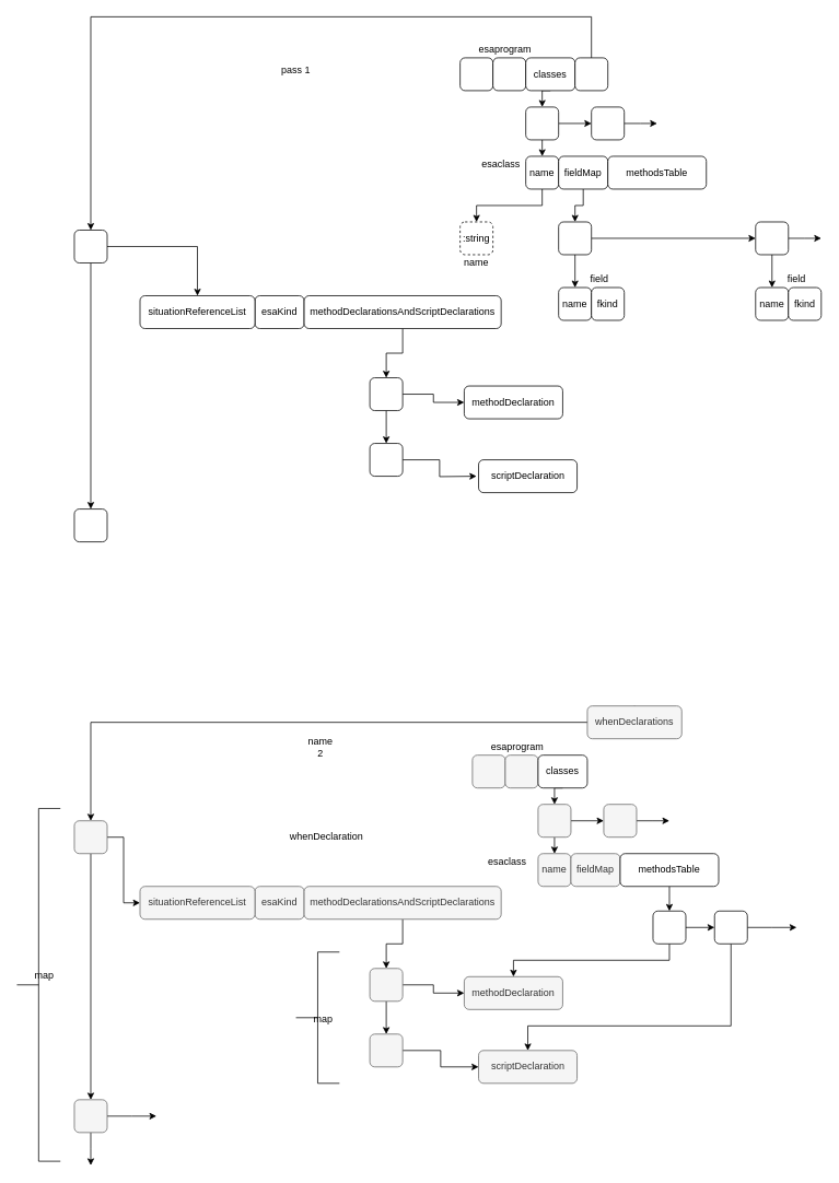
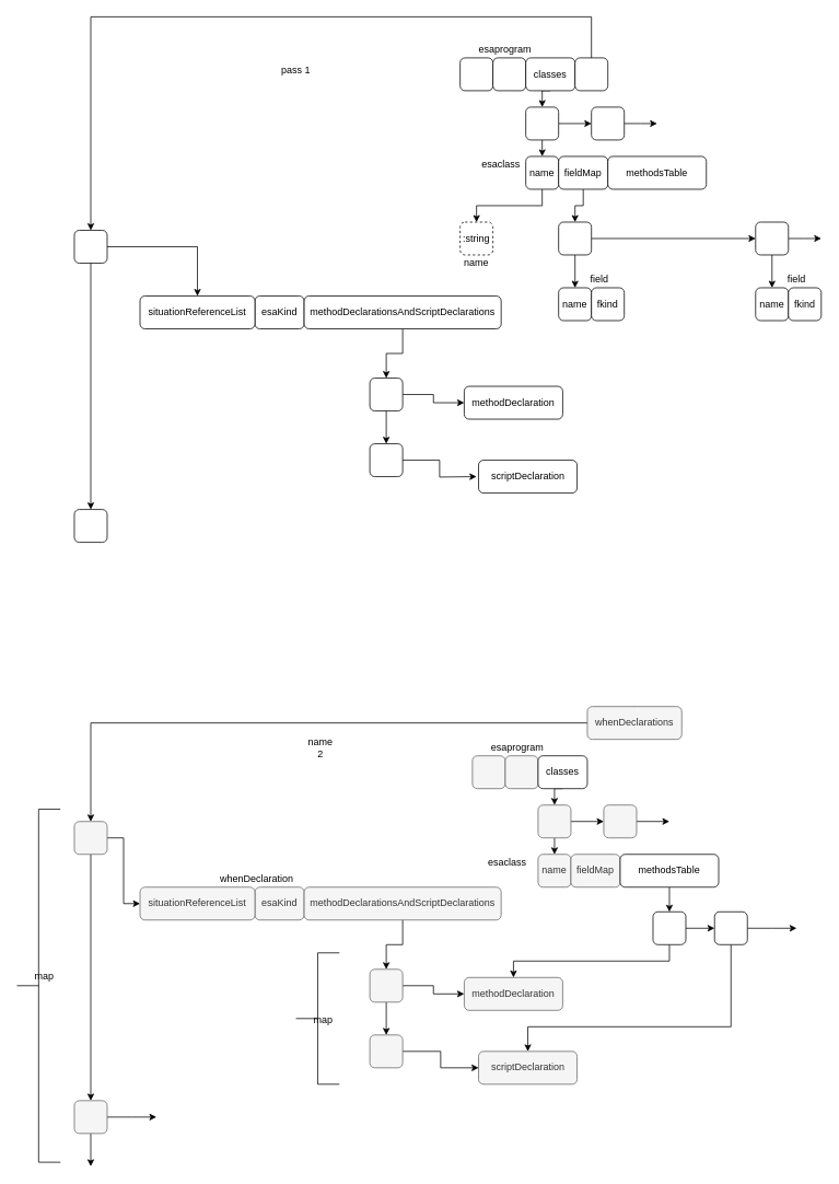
  <mxCell id="0" />
  <mxCell id="1" parent="0" />
  <mxCell id="2" value="" style="rounded=1;whiteSpace=wrap;html=1;" parent="1" vertex="1"><mxGeometry x="560" y="70" width="40" height="40" as="geometry" /></mxCell>
  <mxCell id="3" value="" style="rounded=1;whiteSpace=wrap;html=1;" parent="1" vertex="1"><mxGeometry x="600" y="70" width="40" height="40" as="geometry" /></mxCell>
  <mxCell id="4" style="edgeStyle=orthogonalEdgeStyle;rounded=0;orthogonalLoop=1;jettySize=auto;html=1;exitX=0.5;exitY=1;exitDx=0;exitDy=0;entryX=0.5;entryY=0;entryDx=0;entryDy=0;" parent="1" source="5" target="31" edge="1"><mxGeometry relative="1" as="geometry" /></mxCell>
  <mxCell id="5" value="classes" style="rounded=1;whiteSpace=wrap;html=1;" parent="1" vertex="1"><mxGeometry x="640" y="70" width="60" height="40" as="geometry" /></mxCell>
  <mxCell id="6" style="edgeStyle=orthogonalEdgeStyle;rounded=0;orthogonalLoop=1;jettySize=auto;html=1;exitX=0.5;exitY=0;exitDx=0;exitDy=0;entryX=0.5;entryY=0;entryDx=0;entryDy=0;" parent="1" source="7" target="83" edge="1"><mxGeometry relative="1" as="geometry"><Array as="points"><mxPoint x="720" y="20" /><mxPoint x="110" y="20" /></Array></mxGeometry></mxCell>
  <mxCell id="7" value="" style="rounded=1;whiteSpace=wrap;html=1;" parent="1" vertex="1"><mxGeometry x="700" y="70" width="40" height="40" as="geometry" /></mxCell>
  <mxCell id="8" value="esaprogram" style="text;html=1;strokeColor=none;fillColor=none;align=center;verticalAlign=middle;whiteSpace=wrap;rounded=0;" parent="1" vertex="1"><mxGeometry x="560" y="50" width="110" height="20" as="geometry" /></mxCell>
  <mxCell id="9" style="edgeStyle=orthogonalEdgeStyle;rounded=0;orthogonalLoop=1;jettySize=auto;html=1;exitX=0.5;exitY=1;exitDx=0;exitDy=0;entryX=0.5;entryY=0;entryDx=0;entryDy=0;" parent="1" source="10" target="14" edge="1"><mxGeometry relative="1" as="geometry" /></mxCell>
  <mxCell id="10" value="name" style="rounded=1;whiteSpace=wrap;html=1;" parent="1" vertex="1"><mxGeometry x="640" y="190" width="40" height="40" as="geometry" /></mxCell>
  <mxCell id="11" style="edgeStyle=orthogonalEdgeStyle;rounded=0;orthogonalLoop=1;jettySize=auto;html=1;exitX=0.5;exitY=1;exitDx=0;exitDy=0;" parent="1" source="12" target="18" edge="1"><mxGeometry relative="1" as="geometry" /></mxCell>
  <mxCell id="12" value="fieldMap" style="rounded=1;whiteSpace=wrap;html=1;" parent="1" vertex="1"><mxGeometry x="680" y="190" width="60" height="40" as="geometry" /></mxCell>
  <mxCell id="13" value="esaclass" style="text;html=1;strokeColor=none;fillColor=none;align=center;verticalAlign=middle;whiteSpace=wrap;rounded=0;" parent="1" vertex="1"><mxGeometry x="580" y="190" width="60" height="20" as="geometry" /></mxCell>
  <mxCell id="14" value=":string" style="rounded=1;whiteSpace=wrap;html=1;dashed=1;" parent="1" vertex="1"><mxGeometry x="560" y="270" width="40" height="40" as="geometry" /></mxCell>
  <mxCell id="15" value="name" style="text;html=1;strokeColor=none;fillColor=none;align=center;verticalAlign=middle;whiteSpace=wrap;rounded=0;" parent="1" vertex="1"><mxGeometry x="560" y="310" width="40" height="20" as="geometry" /></mxCell>
  <mxCell id="16" style="edgeStyle=orthogonalEdgeStyle;rounded=0;orthogonalLoop=1;jettySize=auto;html=1;exitX=0.5;exitY=1;exitDx=0;exitDy=0;" parent="1" source="18" target="19" edge="1"><mxGeometry relative="1" as="geometry" /></mxCell>
  <mxCell id="17" style="edgeStyle=orthogonalEdgeStyle;rounded=0;orthogonalLoop=1;jettySize=auto;html=1;exitX=1;exitY=0.5;exitDx=0;exitDy=0;entryX=0;entryY=0.5;entryDx=0;entryDy=0;" parent="1" source="18" target="23" edge="1"><mxGeometry relative="1" as="geometry" /></mxCell>
  <mxCell id="18" value="" style="rounded=1;whiteSpace=wrap;html=1;" parent="1" vertex="1"><mxGeometry x="680" y="270" width="40" height="40" as="geometry" /></mxCell>
  <mxCell id="19" value="name" style="rounded=1;whiteSpace=wrap;html=1;" parent="1" vertex="1"><mxGeometry x="680" y="350" width="40" height="40" as="geometry" /></mxCell>
  <mxCell id="20" value="fkind" style="rounded=1;whiteSpace=wrap;html=1;" parent="1" vertex="1"><mxGeometry x="720" y="350" width="40" height="40" as="geometry" /></mxCell>
  <mxCell id="21" style="edgeStyle=orthogonalEdgeStyle;rounded=0;orthogonalLoop=1;jettySize=auto;html=1;exitX=0.5;exitY=1;exitDx=0;exitDy=0;entryX=0.5;entryY=0;entryDx=0;entryDy=0;" parent="1" source="23" target="25" edge="1"><mxGeometry relative="1" as="geometry" /></mxCell>
  <mxCell id="22" style="edgeStyle=orthogonalEdgeStyle;rounded=0;orthogonalLoop=1;jettySize=auto;html=1;exitX=1;exitY=0.5;exitDx=0;exitDy=0;" parent="1" source="23" edge="1"><mxGeometry relative="1" as="geometry"><mxPoint x="1000" y="290" as="targetPoint" /></mxGeometry></mxCell>
  <mxCell id="23" value="" style="rounded=1;whiteSpace=wrap;html=1;" parent="1" vertex="1"><mxGeometry x="920" y="270" width="40" height="40" as="geometry" /></mxCell>
  <mxCell id="24" value="field" style="text;html=1;strokeColor=none;fillColor=none;align=center;verticalAlign=middle;whiteSpace=wrap;rounded=0;" parent="1" vertex="1"><mxGeometry x="710" y="330" width="40" height="20" as="geometry" /></mxCell>
  <mxCell id="25" value="name" style="rounded=1;whiteSpace=wrap;html=1;" parent="1" vertex="1"><mxGeometry x="920" y="350" width="40" height="40" as="geometry" /></mxCell>
  <mxCell id="26" value="fkind" style="rounded=1;whiteSpace=wrap;html=1;" parent="1" vertex="1"><mxGeometry x="960" y="350" width="40" height="40" as="geometry" /></mxCell>
  <mxCell id="27" value="field" style="text;html=1;strokeColor=none;fillColor=none;align=center;verticalAlign=middle;whiteSpace=wrap;rounded=0;" parent="1" vertex="1"><mxGeometry x="950" y="330" width="40" height="20" as="geometry" /></mxCell>
  <mxCell id="28" value="methodsTable" style="rounded=1;whiteSpace=wrap;html=1;" parent="1" vertex="1"><mxGeometry x="740" y="190" width="120" height="40" as="geometry" /></mxCell>
  <mxCell id="29" style="edgeStyle=orthogonalEdgeStyle;rounded=0;orthogonalLoop=1;jettySize=auto;html=1;exitX=0.5;exitY=1;exitDx=0;exitDy=0;entryX=0.5;entryY=0;entryDx=0;entryDy=0;" parent="1" source="31" target="10" edge="1"><mxGeometry relative="1" as="geometry" /></mxCell>
  <mxCell id="30" style="edgeStyle=orthogonalEdgeStyle;rounded=0;orthogonalLoop=1;jettySize=auto;html=1;exitX=1;exitY=0.5;exitDx=0;exitDy=0;entryX=0;entryY=0.5;entryDx=0;entryDy=0;" parent="1" source="31" target="33" edge="1"><mxGeometry relative="1" as="geometry" /></mxCell>
  <mxCell id="31" value="" style="rounded=1;whiteSpace=wrap;html=1;" parent="1" vertex="1"><mxGeometry x="640" y="130" width="40" height="40" as="geometry" /></mxCell>
  <mxCell id="32" style="edgeStyle=orthogonalEdgeStyle;rounded=0;orthogonalLoop=1;jettySize=auto;html=1;exitX=1;exitY=0.5;exitDx=0;exitDy=0;" parent="1" source="33" edge="1"><mxGeometry relative="1" as="geometry"><mxPoint x="800" y="150" as="targetPoint" /></mxGeometry></mxCell>
  <mxCell id="33" value="" style="rounded=1;whiteSpace=wrap;html=1;" parent="1" vertex="1"><mxGeometry x="720" y="130" width="40" height="40" as="geometry" /></mxCell>
  <mxCell id="34" value="pass 1" style="text;html=1;strokeColor=none;fillColor=none;align=center;verticalAlign=middle;whiteSpace=wrap;rounded=0;" parent="1" vertex="1"><mxGeometry x="340" y="75" width="40" height="20" as="geometry" /></mxCell>
  <mxCell id="35" value="" style="rounded=1;whiteSpace=wrap;html=1;fillColor=#f5f5f5;strokeColor=#666666;fontColor=#333333;" parent="1" vertex="1"><mxGeometry x="575" y="920" width="40" height="40" as="geometry" /></mxCell>
  <mxCell id="36" value="" style="rounded=1;whiteSpace=wrap;html=1;fillColor=#f5f5f5;strokeColor=#666666;fontColor=#333333;" parent="1" vertex="1"><mxGeometry x="615" y="920" width="40" height="40" as="geometry" /></mxCell>
  <mxCell id="37" style="edgeStyle=orthogonalEdgeStyle;rounded=0;orthogonalLoop=1;jettySize=auto;html=1;exitX=0.5;exitY=1;exitDx=0;exitDy=0;entryX=0.5;entryY=0;entryDx=0;entryDy=0;" parent="1" source="38" target="49" edge="1"><mxGeometry relative="1" as="geometry" /></mxCell>
  <mxCell id="38" value="classes" style="rounded=1;whiteSpace=wrap;html=1;" parent="1" vertex="1"><mxGeometry x="655" y="920" width="60" height="40" as="geometry" /></mxCell>
  <mxCell id="39" style="edgeStyle=orthogonalEdgeStyle;rounded=0;orthogonalLoop=1;jettySize=auto;html=1;exitX=0.5;exitY=0;exitDx=0;exitDy=0;entryX=0.5;entryY=0;entryDx=0;entryDy=0;" parent="1" source="40" target="61" edge="1"><mxGeometry relative="1" as="geometry"><Array as="points"><mxPoint x="773" y="880" /><mxPoint x="110" y="880" /></Array></mxGeometry></mxCell>
  <mxCell id="40" value="whenDeclarations" style="rounded=1;whiteSpace=wrap;html=1;fillColor=#f5f5f5;strokeColor=#666666;fontColor=#333333;" parent="1" vertex="1"><mxGeometry x="715" y="860" width="115" height="40" as="geometry" /></mxCell>
  <mxCell id="41" value="esaprogram" style="text;html=1;strokeColor=none;fillColor=none;align=center;verticalAlign=middle;whiteSpace=wrap;rounded=0;" parent="1" vertex="1"><mxGeometry x="575" y="900" width="110" height="20" as="geometry" /></mxCell>
  <mxCell id="42" value="name" style="rounded=1;whiteSpace=wrap;html=1;fillColor=#f5f5f5;strokeColor=#666666;fontColor=#333333;" parent="1" vertex="1"><mxGeometry x="655" y="1040" width="40" height="40" as="geometry" /></mxCell>
  <mxCell id="43" value="fieldMap" style="rounded=1;whiteSpace=wrap;html=1;fillColor=#f5f5f5;strokeColor=#666666;fontColor=#333333;" parent="1" vertex="1"><mxGeometry x="695" y="1040" width="60" height="40" as="geometry" /></mxCell>
  <mxCell id="44" value="esaclass" style="text;html=1;strokeColor=none;fillColor=none;align=center;verticalAlign=middle;whiteSpace=wrap;rounded=0;" parent="1" vertex="1"><mxGeometry x="580" y="1040" width="75" height="20" as="geometry" /></mxCell>
  <mxCell id="45" style="edgeStyle=orthogonalEdgeStyle;rounded=0;orthogonalLoop=1;jettySize=auto;html=1;exitX=0.5;exitY=1;exitDx=0;exitDy=0;entryX=0.5;entryY=0;entryDx=0;entryDy=0;" parent="1" source="46" target="55" edge="1"><mxGeometry relative="1" as="geometry" /></mxCell>
  <mxCell id="46" value="methodsTable" style="rounded=1;whiteSpace=wrap;html=1;" parent="1" vertex="1"><mxGeometry x="755" y="1040" width="120" height="40" as="geometry" /></mxCell>
  <mxCell id="47" style="edgeStyle=orthogonalEdgeStyle;rounded=0;orthogonalLoop=1;jettySize=auto;html=1;exitX=0.5;exitY=1;exitDx=0;exitDy=0;entryX=0.5;entryY=0;entryDx=0;entryDy=0;" parent="1" source="49" target="42" edge="1"><mxGeometry relative="1" as="geometry" /></mxCell>
  <mxCell id="48" style="edgeStyle=orthogonalEdgeStyle;rounded=0;orthogonalLoop=1;jettySize=auto;html=1;exitX=1;exitY=0.5;exitDx=0;exitDy=0;entryX=0;entryY=0.5;entryDx=0;entryDy=0;" parent="1" source="49" target="51" edge="1"><mxGeometry relative="1" as="geometry" /></mxCell>
  <mxCell id="49" value="" style="rounded=1;whiteSpace=wrap;html=1;fillColor=#f5f5f5;strokeColor=#666666;fontColor=#333333;" parent="1" vertex="1"><mxGeometry x="655" y="980" width="40" height="40" as="geometry" /></mxCell>
  <mxCell id="50" style="edgeStyle=orthogonalEdgeStyle;rounded=0;orthogonalLoop=1;jettySize=auto;html=1;exitX=1;exitY=0.5;exitDx=0;exitDy=0;" parent="1" source="51" edge="1"><mxGeometry relative="1" as="geometry"><mxPoint x="815" y="1000" as="targetPoint" /></mxGeometry></mxCell>
  <mxCell id="51" value="" style="rounded=1;whiteSpace=wrap;html=1;fillColor=#f5f5f5;strokeColor=#666666;fontColor=#333333;" parent="1" vertex="1"><mxGeometry x="735" y="980" width="40" height="40" as="geometry" /></mxCell>
  <mxCell id="52" value="name 2" style="text;html=1;strokeColor=none;fillColor=none;align=center;verticalAlign=middle;whiteSpace=wrap;rounded=0;" parent="1" vertex="1"><mxGeometry x="370" y="900" width="40" height="20" as="geometry" /></mxCell>
  <mxCell id="53" style="edgeStyle=orthogonalEdgeStyle;rounded=0;orthogonalLoop=1;jettySize=auto;html=1;exitX=1;exitY=0.5;exitDx=0;exitDy=0;entryX=0;entryY=0.5;entryDx=0;entryDy=0;" parent="1" source="55" target="58" edge="1"><mxGeometry relative="1" as="geometry" /></mxCell>
  <mxCell id="54" style="edgeStyle=orthogonalEdgeStyle;rounded=0;orthogonalLoop=1;jettySize=auto;html=1;exitX=0.5;exitY=1;exitDx=0;exitDy=0;" parent="1" source="55" target="65" edge="1"><mxGeometry relative="1" as="geometry" /></mxCell>
  <mxCell id="55" value="" style="rounded=1;whiteSpace=wrap;html=1;" parent="1" vertex="1"><mxGeometry x="795" y="1110" width="40" height="40" as="geometry" /></mxCell>
  <mxCell id="56" style="edgeStyle=orthogonalEdgeStyle;rounded=0;orthogonalLoop=1;jettySize=auto;html=1;exitX=1;exitY=0.5;exitDx=0;exitDy=0;" parent="1" source="58" edge="1"><mxGeometry relative="1" as="geometry"><mxPoint x="970" y="1130" as="targetPoint" /></mxGeometry></mxCell>
  <mxCell id="57" style="edgeStyle=orthogonalEdgeStyle;rounded=0;orthogonalLoop=1;jettySize=auto;html=1;exitX=0.5;exitY=1;exitDx=0;exitDy=0;entryX=0.5;entryY=0;entryDx=0;entryDy=0;" parent="1" source="58" target="66" edge="1"><mxGeometry relative="1" as="geometry"><Array as="points"><mxPoint x="890" y="1250" /><mxPoint x="643" y="1250" /></Array></mxGeometry></mxCell>
  <mxCell id="58" value="" style="rounded=1;whiteSpace=wrap;html=1;" parent="1" vertex="1"><mxGeometry x="870" y="1110" width="40" height="40" as="geometry" /></mxCell>
  <mxCell id="59" style="edgeStyle=orthogonalEdgeStyle;rounded=0;orthogonalLoop=1;jettySize=auto;html=1;exitX=0.5;exitY=1;exitDx=0;exitDy=0;entryX=0.5;entryY=0;entryDx=0;entryDy=0;" parent="1" source="61" target="76" edge="1"><mxGeometry relative="1" as="geometry" /></mxCell>
  <mxCell id="60" style="edgeStyle=orthogonalEdgeStyle;rounded=0;orthogonalLoop=1;jettySize=auto;html=1;exitX=1;exitY=0.5;exitDx=0;exitDy=0;entryX=0;entryY=0.5;entryDx=0;entryDy=0;" parent="1" source="61" target="69" edge="1"><mxGeometry relative="1" as="geometry" /></mxCell>
  <mxCell id="61" value="" style="rounded=1;whiteSpace=wrap;html=1;fillColor=#f5f5f5;strokeColor=#666666;fontColor=#333333;" parent="1" vertex="1"><mxGeometry x="90" y="1000" width="40" height="40" as="geometry" /></mxCell>
  <mxCell id="62" style="edgeStyle=orthogonalEdgeStyle;rounded=0;orthogonalLoop=1;jettySize=auto;html=1;exitX=1;exitY=0.5;exitDx=0;exitDy=0;" parent="1" source="64" target="65" edge="1"><mxGeometry relative="1" as="geometry" /></mxCell>
  <mxCell id="63" style="edgeStyle=orthogonalEdgeStyle;rounded=0;orthogonalLoop=1;jettySize=auto;html=1;exitX=0.5;exitY=1;exitDx=0;exitDy=0;entryX=0.5;entryY=0;entryDx=0;entryDy=0;" parent="1" source="64" target="73" edge="1"><mxGeometry relative="1" as="geometry" /></mxCell>
  <mxCell id="64" value="" style="rounded=1;whiteSpace=wrap;html=1;fillColor=#f5f5f5;strokeColor=#666666;fontColor=#333333;" parent="1" vertex="1"><mxGeometry x="450" y="1180" width="40" height="40" as="geometry" /></mxCell>
  <mxCell id="65" value="methodDeclaration" style="rounded=1;whiteSpace=wrap;html=1;fillColor=#f5f5f5;strokeColor=#666666;fontColor=#333333;" parent="1" vertex="1"><mxGeometry x="565" y="1190" width="120" height="40" as="geometry" /></mxCell>
  <mxCell id="66" value="scriptDeclaration" style="rounded=1;whiteSpace=wrap;html=1;fillColor=#f5f5f5;strokeColor=#666666;fontColor=#333333;" parent="1" vertex="1"><mxGeometry x="582.5" y="1280" width="120" height="40" as="geometry" /></mxCell>
- <mxCell id="67" value="whenDeclaration" style="text;html=1;strokeColor=none;fillColor=none;align=center;verticalAlign=middle;whiteSpace=wrap;rounded=0;" parent="1" vertex="1"><mxGeometry x="345" y="1010" width="105" height="20" as="geometry" /></mxCell>
+ <mxCell id="67" value="whenDeclaration" style="text;html=1;strokeColor=none;fillColor=none;align=center;verticalAlign=middle;whiteSpace=wrap;rounded=0;" parent="1" vertex="1"><mxGeometry x="260" y="1060" width="105" height="20" as="geometry" /></mxCell>
  <mxCell id="68" value="esaKind" style="rounded=1;whiteSpace=wrap;html=1;fillColor=#f5f5f5;strokeColor=#666666;fontColor=#333333;" parent="1" vertex="1"><mxGeometry x="310" y="1080" width="60" height="40" as="geometry" /></mxCell>
  <mxCell id="69" value="situationReferenceList" style="rounded=1;whiteSpace=wrap;html=1;fillColor=#f5f5f5;strokeColor=#666666;fontColor=#333333;" parent="1" vertex="1"><mxGeometry x="170" y="1080" width="140" height="40" as="geometry" /></mxCell>
  <mxCell id="70" style="edgeStyle=orthogonalEdgeStyle;rounded=0;orthogonalLoop=1;jettySize=auto;html=1;exitX=0.5;exitY=1;exitDx=0;exitDy=0;" parent="1" source="71" target="64" edge="1"><mxGeometry relative="1" as="geometry" /></mxCell>
  <mxCell id="71" value="methodDeclarationsAndScriptDeclarations" style="rounded=1;whiteSpace=wrap;html=1;fillColor=#f5f5f5;strokeColor=#666666;fontColor=#333333;" parent="1" vertex="1"><mxGeometry x="370" y="1080" width="240" height="40" as="geometry" /></mxCell>
  <mxCell id="72" style="edgeStyle=orthogonalEdgeStyle;rounded=0;orthogonalLoop=1;jettySize=auto;html=1;exitX=1;exitY=0.5;exitDx=0;exitDy=0;entryX=0;entryY=0.5;entryDx=0;entryDy=0;" parent="1" source="73" target="66" edge="1"><mxGeometry relative="1" as="geometry" /></mxCell>
  <mxCell id="73" value="" style="rounded=1;whiteSpace=wrap;html=1;fillColor=#f5f5f5;strokeColor=#666666;fontColor=#333333;" parent="1" vertex="1"><mxGeometry x="450" y="1260" width="40" height="40" as="geometry" /></mxCell>
  <mxCell id="74" style="edgeStyle=orthogonalEdgeStyle;rounded=0;orthogonalLoop=1;jettySize=auto;html=1;exitX=0.5;exitY=1;exitDx=0;exitDy=0;" parent="1" source="76" edge="1"><mxGeometry relative="1" as="geometry"><mxPoint x="110" y="1420" as="targetPoint" /></mxGeometry></mxCell>
  <mxCell id="75" style="edgeStyle=orthogonalEdgeStyle;rounded=0;orthogonalLoop=1;jettySize=auto;html=1;exitX=1;exitY=0.5;exitDx=0;exitDy=0;" parent="1" source="76" edge="1"><mxGeometry relative="1" as="geometry"><mxPoint x="190" y="1360" as="targetPoint" /></mxGeometry></mxCell>
  <mxCell id="76" value="" style="rounded=1;whiteSpace=wrap;html=1;fillColor=#f5f5f5;strokeColor=#666666;fontColor=#333333;" parent="1" vertex="1"><mxGeometry x="90" y="1340" width="40" height="40" as="geometry" /></mxCell>
  <mxCell id="77" value="" style="html=1;shape=mxgraph.flowchart.annotation_2;align=left;labelPosition=right;" parent="1" vertex="1"><mxGeometry x="360" y="1160" width="53" height="160" as="geometry" /></mxCell>
  <mxCell id="78" value="map" style="text;html=1;align=center;verticalAlign=middle;resizable=0;points=[];autosize=1;" parent="77" vertex="1"><mxGeometry x="13" y="72" width="40" height="20" as="geometry" /></mxCell>
  <mxCell id="79" value="" style="html=1;shape=mxgraph.flowchart.annotation_2;align=left;labelPosition=right;" parent="1" vertex="1"><mxGeometry x="20" y="985" width="53" height="430" as="geometry" /></mxCell>
  <mxCell id="80" value="map" style="text;html=1;align=center;verticalAlign=middle;resizable=0;points=[];autosize=1;" parent="79" vertex="1"><mxGeometry x="13" y="193.5" width="40" height="20" as="geometry" /></mxCell>
  <mxCell id="81" style="edgeStyle=orthogonalEdgeStyle;rounded=0;orthogonalLoop=1;jettySize=auto;html=1;exitX=0.5;exitY=1;exitDx=0;exitDy=0;entryX=0.5;entryY=0;entryDx=0;entryDy=0;" parent="1" source="83" target="95" edge="1"><mxGeometry relative="1" as="geometry" /></mxCell>
  <mxCell id="82" style="edgeStyle=orthogonalEdgeStyle;rounded=0;orthogonalLoop=1;jettySize=auto;html=1;exitX=1;exitY=0.5;exitDx=0;exitDy=0;" parent="1" source="83" target="90" edge="1"><mxGeometry relative="1" as="geometry" /></mxCell>
  <mxCell id="83" value="" style="rounded=1;whiteSpace=wrap;html=1;" parent="1" vertex="1"><mxGeometry x="90" y="280" width="40" height="40" as="geometry" /></mxCell>
  <mxCell id="84" style="edgeStyle=orthogonalEdgeStyle;rounded=0;orthogonalLoop=1;jettySize=auto;html=1;exitX=0.5;exitY=1;exitDx=0;exitDy=0;entryX=0.5;entryY=0;entryDx=0;entryDy=0;" parent="1" source="86" target="94" edge="1"><mxGeometry relative="1" as="geometry" /></mxCell>
  <mxCell id="85" style="edgeStyle=orthogonalEdgeStyle;rounded=0;orthogonalLoop=1;jettySize=auto;html=1;exitX=1;exitY=0.5;exitDx=0;exitDy=0;entryX=0;entryY=0.5;entryDx=0;entryDy=0;" parent="1" source="86" target="87" edge="1"><mxGeometry relative="1" as="geometry" /></mxCell>
  <mxCell id="86" value="" style="rounded=1;whiteSpace=wrap;html=1;" parent="1" vertex="1"><mxGeometry x="450" y="460" width="40" height="40" as="geometry" /></mxCell>
  <mxCell id="87" value="methodDeclaration" style="rounded=1;whiteSpace=wrap;html=1;" parent="1" vertex="1"><mxGeometry x="565" y="470" width="120" height="40" as="geometry" /></mxCell>
  <mxCell id="88" value="scriptDeclaration" style="rounded=1;whiteSpace=wrap;html=1;" parent="1" vertex="1"><mxGeometry x="582.5" y="560" width="120" height="40" as="geometry" /></mxCell>
  <mxCell id="89" value="esaKind" style="rounded=1;whiteSpace=wrap;html=1;" parent="1" vertex="1"><mxGeometry x="310" y="360" width="60" height="40" as="geometry" /></mxCell>
  <mxCell id="90" value="situationReferenceList" style="rounded=1;whiteSpace=wrap;html=1;" parent="1" vertex="1"><mxGeometry x="170" y="360" width="140" height="40" as="geometry" /></mxCell>
  <mxCell id="91" style="edgeStyle=orthogonalEdgeStyle;rounded=0;orthogonalLoop=1;jettySize=auto;html=1;exitX=0.5;exitY=1;exitDx=0;exitDy=0;entryX=0.5;entryY=0;entryDx=0;entryDy=0;" parent="1" source="92" target="86" edge="1"><mxGeometry relative="1" as="geometry" /></mxCell>
  <mxCell id="92" value="methodDeclarationsAndScriptDeclarations" style="rounded=1;whiteSpace=wrap;html=1;" parent="1" vertex="1"><mxGeometry x="370" y="360" width="240" height="40" as="geometry" /></mxCell>
  <mxCell id="93" style="edgeStyle=orthogonalEdgeStyle;rounded=0;orthogonalLoop=1;jettySize=auto;html=1;exitX=1;exitY=0.5;exitDx=0;exitDy=0;" parent="1" source="94" edge="1"><mxGeometry relative="1" as="geometry"><mxPoint x="580" y="580" as="targetPoint" /></mxGeometry></mxCell>
  <mxCell id="94" value="" style="rounded=1;whiteSpace=wrap;html=1;" parent="1" vertex="1"><mxGeometry x="450" y="540" width="40" height="40" as="geometry" /></mxCell>
  <mxCell id="95" value="" style="rounded=1;whiteSpace=wrap;html=1;" parent="1" vertex="1"><mxGeometry x="90" y="620" width="40" height="40" as="geometry" /></mxCell>
